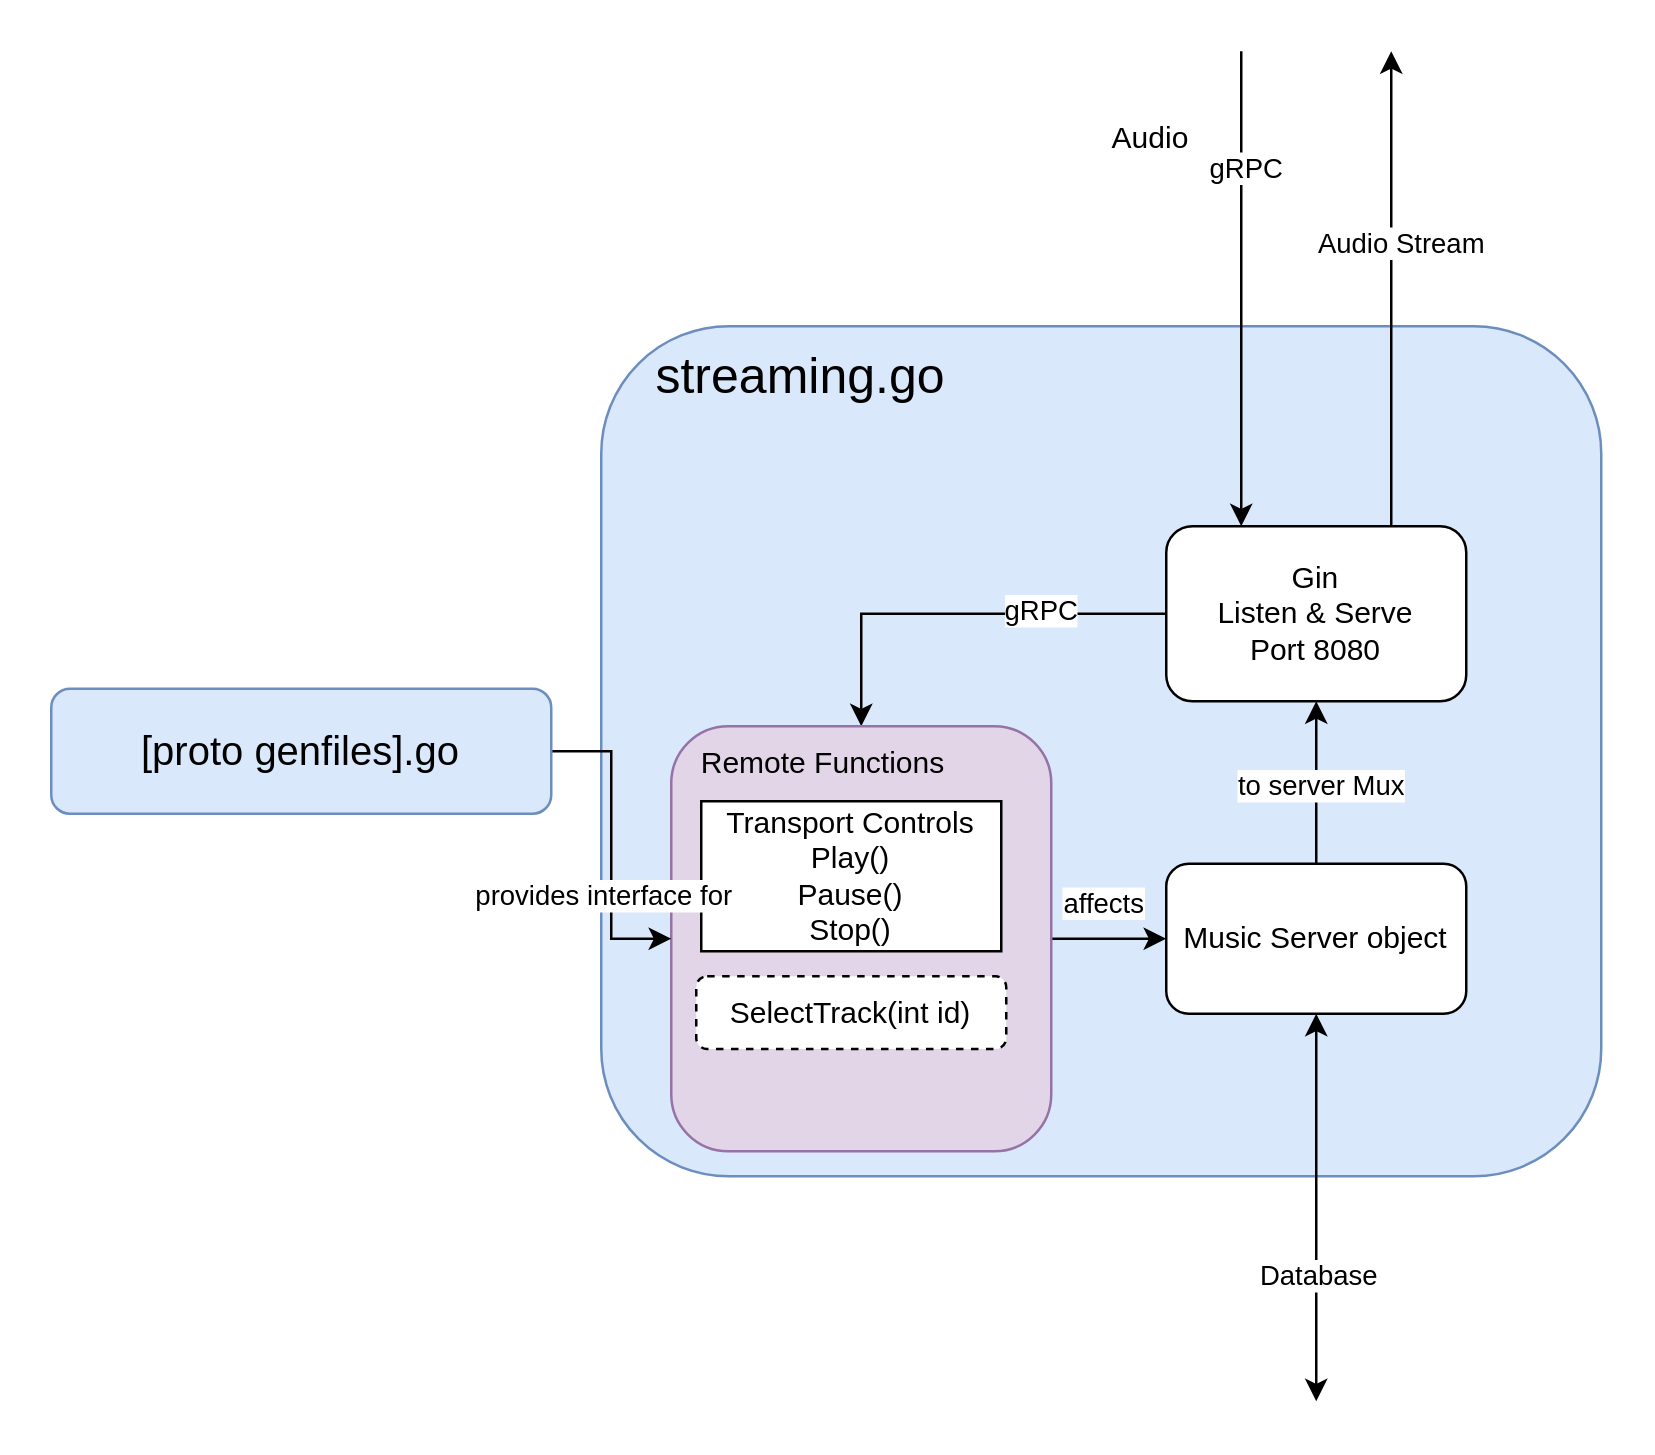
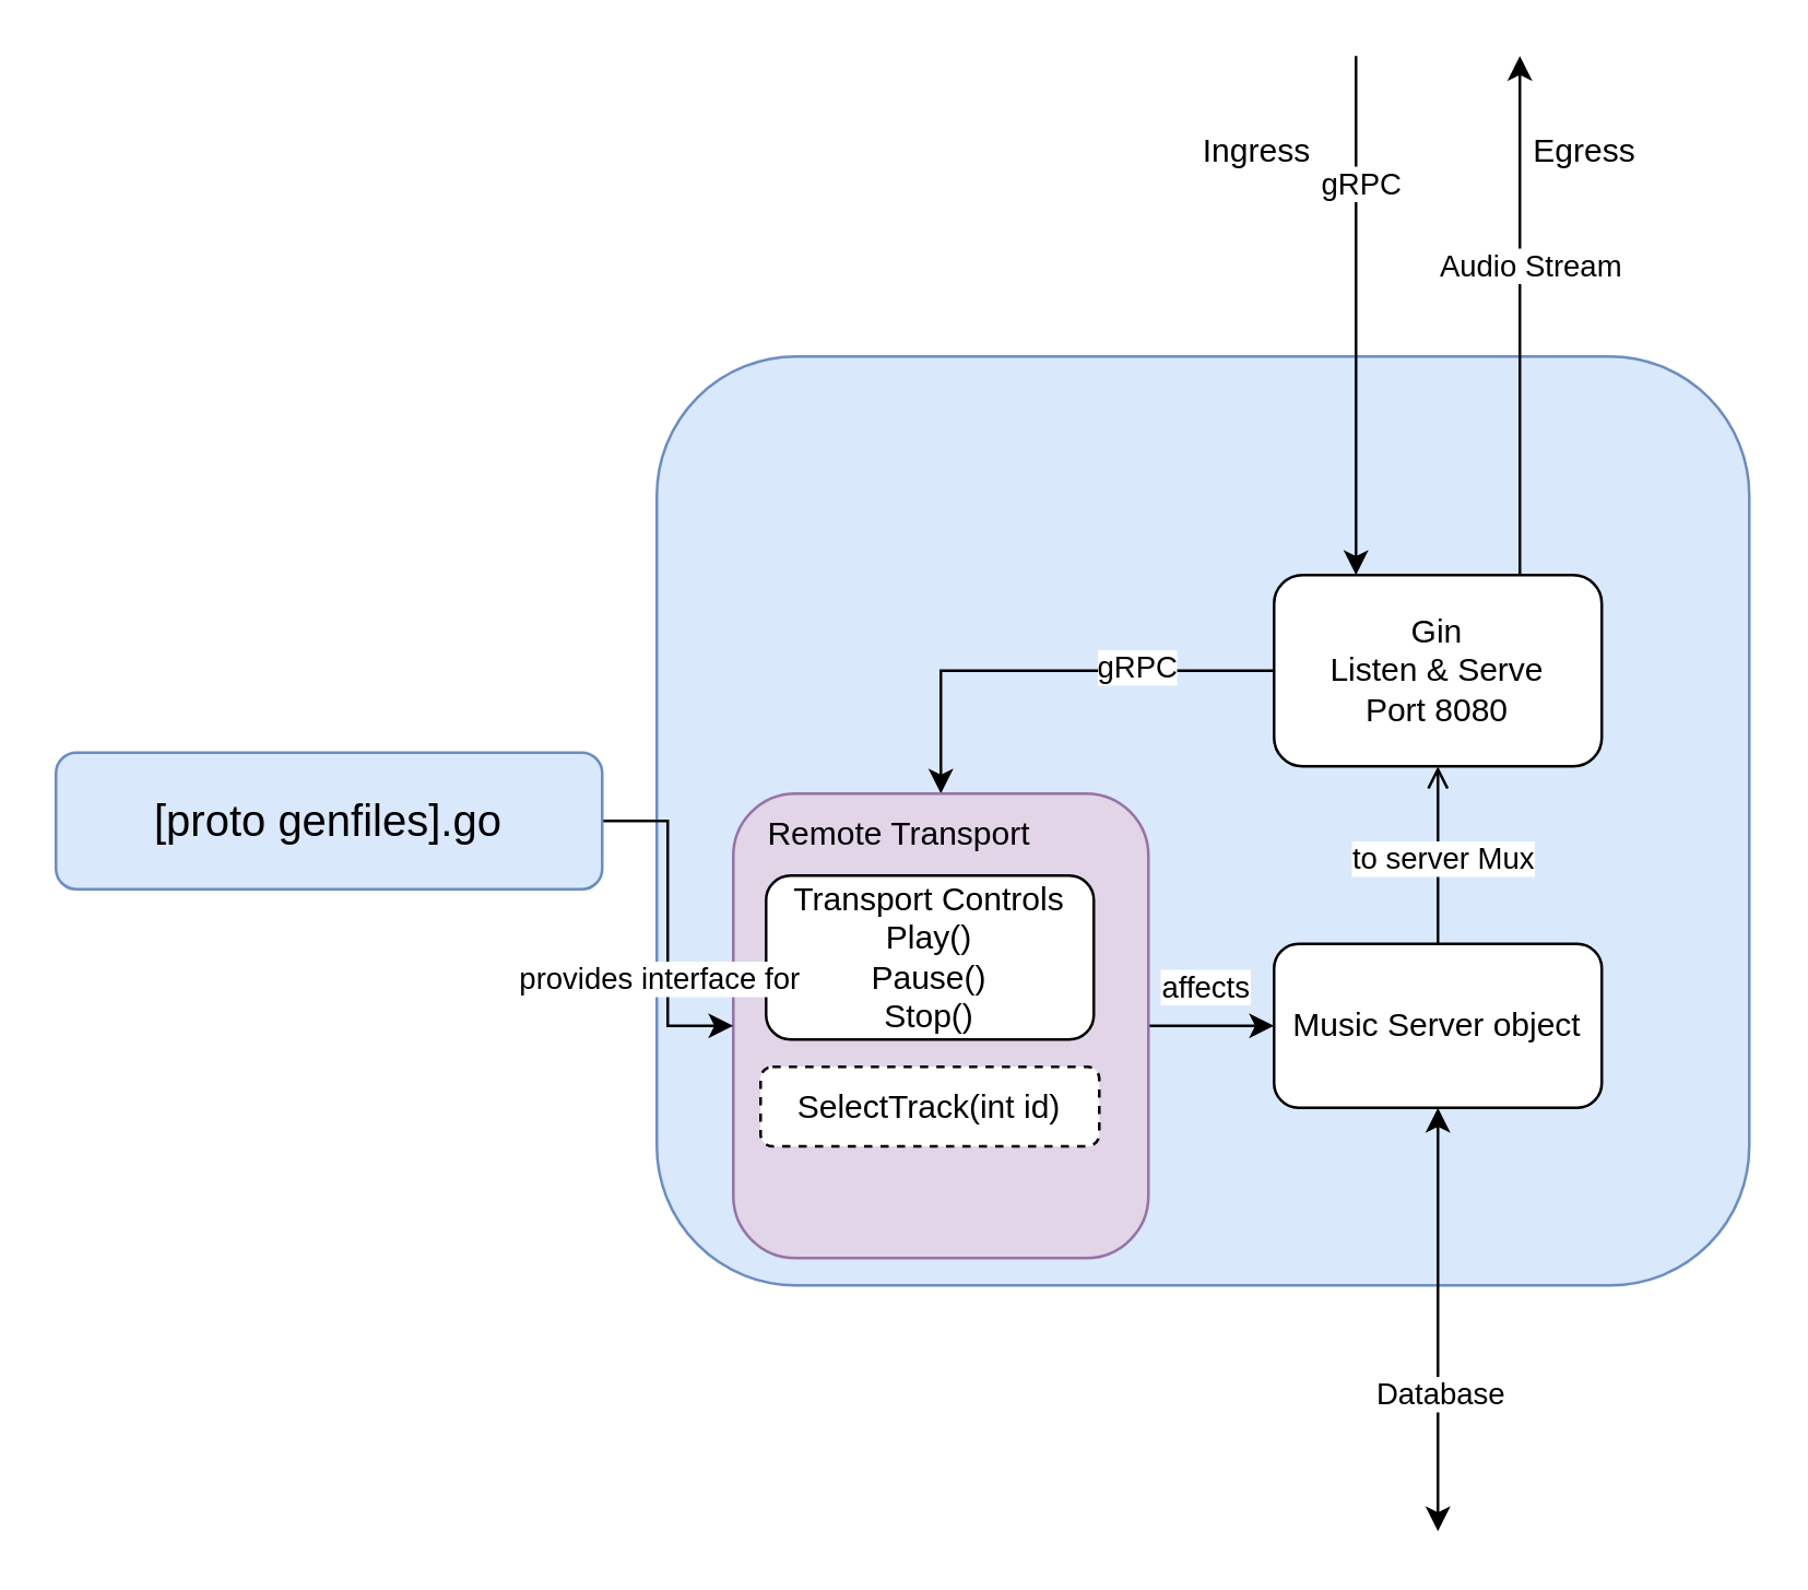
  <mxCell id="0" />
  <mxCell id="1" parent="0" />
- <mxCell id="2" value="Audio" style="text;html=1;align=center;verticalAlign=middle;whiteSpace=wrap;rounded=0;" vertex="1" parent="1"><mxGeometry x="430" y="40" width="60" height="30" as="geometry" /></mxCell>
+ <mxCell id="2" value="Ingress" style="text;html=1;align=center;verticalAlign=middle;whiteSpace=wrap;rounded=0;" vertex="1" parent="1"><mxGeometry x="430" y="40" width="60" height="30" as="geometry" /></mxCell>
+ <mxCell id="3" value="Egress" style="text;html=1;align=center;verticalAlign=middle;whiteSpace=wrap;rounded=0;" vertex="1" parent="1"><mxGeometry x="550" y="40" width="60" height="30" as="geometry" /></mxCell>
  <mxCell id="4" value="" style="rounded=1;whiteSpace=wrap;html=1;fillColor=#dae8fc;strokeColor=#6c8ebf;" vertex="1" parent="1"><mxGeometry x="240" y="130" width="400" height="340" as="geometry" /></mxCell>
- <mxCell id="5" value="streaming.go" style="text;html=1;align=center;verticalAlign=middle;whiteSpace=wrap;rounded=0;fontSize=20;" vertex="1" parent="1"><mxGeometry x="240" y="137.73" width="160" height="23.18" as="geometry" /></mxCell>
  <mxCell id="6" style="edgeStyle=orthogonalEdgeStyle;rounded=0;orthogonalLoop=1;jettySize=auto;html=1;exitX=0;exitY=0.5;exitDx=0;exitDy=0;" edge="1" parent="1" source="8" target="15"><mxGeometry relative="1" as="geometry" /></mxCell>
  <mxCell id="7" value="gRPC" style="edgeLabel;html=1;align=center;verticalAlign=middle;resizable=0;points=[];" vertex="1" connectable="0" parent="6"><mxGeometry x="-0.405" y="-1" relative="1" as="geometry"><mxPoint as="offset" /></mxGeometry></mxCell>
  <mxCell id="8" value="&lt;div&gt;Gin&lt;/div&gt;&lt;div&gt;Listen &amp;amp; Serve&lt;/div&gt;&lt;div&gt;Port 8080&lt;br&gt;&lt;/div&gt;" style="rounded=1;whiteSpace=wrap;html=1;" vertex="1" parent="1"><mxGeometry x="466" y="209.996" width="120" height="70" as="geometry" /></mxCell>
  <mxCell id="9" value="" style="endArrow=classic;html=1;rounded=0;entryX=0.25;entryY=0;entryDx=0;entryDy=0;" edge="1" parent="1" target="8"><mxGeometry width="50" height="50" relative="1" as="geometry"><mxPoint x="496" y="20" as="sourcePoint" /><mxPoint x="486" y="253.636" as="targetPoint" /></mxGeometry></mxCell>
  <mxCell id="10" value="gRPC" style="edgeLabel;html=1;align=center;verticalAlign=middle;resizable=0;points=[];" vertex="1" connectable="0" parent="9"><mxGeometry x="-0.366" y="1" relative="1" as="geometry"><mxPoint y="-14" as="offset" /></mxGeometry></mxCell>
  <mxCell id="11" value="" style="endArrow=classic;html=1;rounded=0;exitX=0.75;exitY=0;exitDx=0;exitDy=0;" edge="1" parent="1" source="8"><mxGeometry width="50" height="50" relative="1" as="geometry"><mxPoint x="550" y="310" as="sourcePoint" /><mxPoint x="556" y="20" as="targetPoint" /></mxGeometry></mxCell>
  <mxCell id="12" value="Audio Stream" style="edgeLabel;html=1;align=center;verticalAlign=middle;resizable=0;points=[];" vertex="1" connectable="0" parent="11"><mxGeometry x="0.384" y="-3" relative="1" as="geometry"><mxPoint y="18" as="offset" /></mxGeometry></mxCell>
  <mxCell id="13" style="edgeStyle=orthogonalEdgeStyle;rounded=0;orthogonalLoop=1;jettySize=auto;html=1;exitX=1;exitY=0.5;exitDx=0;exitDy=0;entryX=0;entryY=0.5;entryDx=0;entryDy=0;" edge="1" parent="1" source="15" target="26"><mxGeometry relative="1" as="geometry" /></mxCell>
  <mxCell id="14" value="affects" style="edgeLabel;html=1;align=center;verticalAlign=middle;resizable=0;points=[];" vertex="1" connectable="0" parent="13"><mxGeometry x="-0.348" y="-2" relative="1" as="geometry"><mxPoint x="5" y="-17" as="offset" /></mxGeometry></mxCell>
  <mxCell id="15" value="" style="rounded=1;whiteSpace=wrap;html=1;fillColor=#e1d5e7;strokeColor=#9673a6;" vertex="1" parent="1"><mxGeometry x="268" y="290" width="152" height="170" as="geometry" /></mxCell>
- <mxCell id="16" value="&lt;div align=&quot;center&quot;&gt;Transport Controls&lt;/div&gt;&lt;div align=&quot;center&quot;&gt;Play()&lt;/div&gt;&lt;div align=&quot;center&quot;&gt;Pause()&lt;/div&gt;&lt;div align=&quot;center&quot;&gt;Stop()&lt;br&gt;&lt;/div&gt;" style="whiteSpace=wrap;html=1;align=center;rounded=0;" vertex="1" parent="1"><mxGeometry x="280" y="320" width="120" height="60" as="geometry" /></mxCell>
+ <mxCell id="16" value="&lt;div align=&quot;center&quot;&gt;Transport Controls&lt;/div&gt;&lt;div align=&quot;center&quot;&gt;Play()&lt;/div&gt;&lt;div align=&quot;center&quot;&gt;Pause()&lt;/div&gt;&lt;div align=&quot;center&quot;&gt;Stop()&lt;br&gt;&lt;/div&gt;" style="rounded=1;whiteSpace=wrap;html=1;align=center;" vertex="1" parent="1"><mxGeometry x="280" y="320" width="120" height="60" as="geometry" /></mxCell>
  <mxCell id="17" value="SelectTrack(int id)" style="rounded=1;whiteSpace=wrap;html=1;dashed=1;" vertex="1" parent="1"><mxGeometry x="278" y="390" width="124" height="29.09" as="geometry" /></mxCell>
  <mxCell id="18" style="edgeStyle=orthogonalEdgeStyle;rounded=0;orthogonalLoop=1;jettySize=auto;html=1;exitX=1;exitY=0.5;exitDx=0;exitDy=0;entryX=0;entryY=0.5;entryDx=0;entryDy=0;" edge="1" parent="1" source="20" target="15"><mxGeometry relative="1" as="geometry" /></mxCell>
  <mxCell id="19" value="provides interface for" style="edgeLabel;html=1;align=center;verticalAlign=middle;resizable=0;points=[];" vertex="1" connectable="0" parent="18"><mxGeometry x="-0.323" y="-2" relative="1" as="geometry"><mxPoint x="-2" y="39" as="offset" /></mxGeometry></mxCell>
  <mxCell id="20" value="&lt;font style=&quot;font-size: 16px;&quot;&gt;[proto genfiles].go&lt;/font&gt;" style="rounded=1;whiteSpace=wrap;html=1;fillColor=#dae8fc;strokeColor=#6c8ebf;" vertex="1" parent="1"><mxGeometry x="20" y="275" width="200" height="50" as="geometry" /></mxCell>
- <mxCell id="21" value="Remote Functions" style="text;html=1;align=center;verticalAlign=middle;whiteSpace=wrap;rounded=0;" vertex="1" parent="1"><mxGeometry x="268" y="290" width="122" height="30" as="geometry" /></mxCell>
+ <mxCell id="21" value="Remote Transport" style="text;html=1;align=center;verticalAlign=middle;whiteSpace=wrap;rounded=0;" vertex="1" parent="1"><mxGeometry x="268" y="290" width="122" height="30" as="geometry" /></mxCell>
  <mxCell id="22" style="edgeStyle=orthogonalEdgeStyle;rounded=0;orthogonalLoop=1;jettySize=auto;html=1;exitX=0.5;exitY=1;exitDx=0;exitDy=0;startArrow=classic;startFill=1;" edge="1" parent="1" source="26"><mxGeometry relative="1" as="geometry"><mxPoint x="526" y="560" as="targetPoint" /></mxGeometry></mxCell>
  <mxCell id="23" value="Database" style="edgeLabel;html=1;align=center;verticalAlign=middle;resizable=0;points=[];" vertex="1" connectable="0" parent="22"><mxGeometry x="0.241" relative="1" as="geometry"><mxPoint y="9" as="offset" /></mxGeometry></mxCell>
- <mxCell id="24" style="edgeStyle=orthogonalEdgeStyle;rounded=0;orthogonalLoop=1;jettySize=auto;html=1;exitX=0.5;exitY=0;exitDx=0;exitDy=0;" edge="1" parent="1" source="26" target="8"><mxGeometry relative="1" as="geometry" /></mxCell>
+ <mxCell id="24" style="edgeStyle=orthogonalEdgeStyle;rounded=0;orthogonalLoop=1;jettySize=auto;html=1;exitX=0.5;exitY=0;exitDx=0;exitDy=0;endArrow=open;" edge="1" parent="1" source="26" target="8"><mxGeometry relative="1" as="geometry" /></mxCell>
  <mxCell id="25" value="&lt;div&gt;to server Mux&lt;br&gt;&lt;/div&gt;" style="edgeLabel;html=1;align=center;verticalAlign=middle;resizable=0;points=[];" vertex="1" connectable="0" parent="24"><mxGeometry x="-0.007" y="-1" relative="1" as="geometry"><mxPoint as="offset" /></mxGeometry></mxCell>
  <mxCell id="26" value="Music Server object" style="rounded=1;whiteSpace=wrap;html=1;" vertex="1" parent="1"><mxGeometry x="466" y="345" width="120" height="60" as="geometry" /></mxCell>
